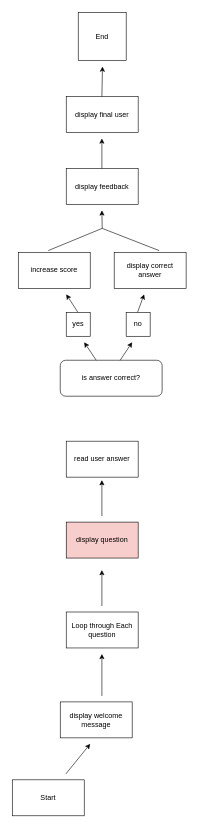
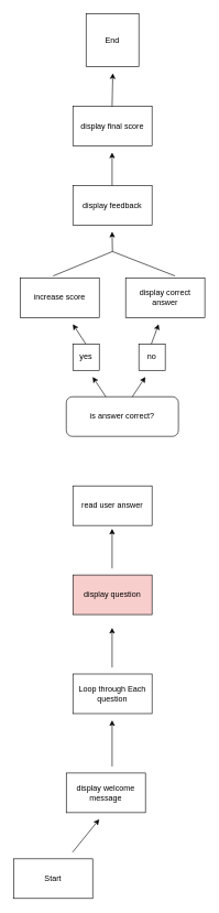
  <mxCell id="0" />
  <mxCell id="1" parent="0" />
  <mxCell id="2" value="Start" style="rounded=0;whiteSpace=wrap;html=1;" vertex="1" parent="1"><mxGeometry x="20" y="1300" width="120" height="60" as="geometry" /></mxCell>
  <mxCell id="3" value="" style="endArrow=classic;html=1;rounded=0;" edge="1" parent="1"><mxGeometry width="50" height="50" relative="1" as="geometry"><mxPoint x="109.5" y="1290" as="sourcePoint" /><mxPoint x="150" y="1240" as="targetPoint" /></mxGeometry></mxCell>
  <mxCell id="4" value="display welcome message" style="rounded=0;whiteSpace=wrap;html=1;" vertex="1" parent="1"><mxGeometry x="100" y="1170" width="120" height="60" as="geometry" /></mxCell>
  <mxCell id="5" value="Loop through Each question" style="rounded=0;whiteSpace=wrap;html=1;" vertex="1" parent="1"><mxGeometry x="110" y="1020" width="120" height="60" as="geometry" /></mxCell>
  <mxCell id="6" value="" style="endArrow=classic;html=1;rounded=0;" edge="1" parent="1"><mxGeometry width="50" height="50" relative="1" as="geometry"><mxPoint x="169.5" y="1160" as="sourcePoint" /><mxPoint x="169.5" y="1090" as="targetPoint" /></mxGeometry></mxCell>
  <mxCell id="7" value="display question" style="rounded=0;whiteSpace=wrap;html=1;fillColor=#f8cecc;" vertex="1" parent="1"><mxGeometry x="110" y="870" width="120" height="60" as="geometry" /></mxCell>
  <mxCell id="8" value="" style="endArrow=classic;html=1;rounded=0;" edge="1" parent="1"><mxGeometry width="50" height="50" relative="1" as="geometry"><mxPoint x="169.5" y="1010" as="sourcePoint" /><mxPoint x="169.5" y="950" as="targetPoint" /></mxGeometry></mxCell>
  <mxCell id="9" value="read user answer" style="rounded=0;whiteSpace=wrap;html=1;" vertex="1" parent="1"><mxGeometry x="110" y="735" width="120" height="60" as="geometry" /></mxCell>
  <mxCell id="10" value="" style="endArrow=classic;html=1;rounded=0;" edge="1" parent="1"><mxGeometry width="50" height="50" relative="1" as="geometry"><mxPoint x="169.5" y="860" as="sourcePoint" /><mxPoint x="169.5" y="800" as="targetPoint" /></mxGeometry></mxCell>
  <mxCell id="11" value="is answer correct?" style="rounded=1;whiteSpace=wrap;html=1;" vertex="1" parent="1"><mxGeometry x="100" y="600" width="170" height="60" as="geometry" /></mxCell>
  <mxCell id="12" value="" style="endArrow=classic;html=1;rounded=0;" edge="1" parent="1"><mxGeometry width="50" height="50" relative="1" as="geometry"><mxPoint x="200" y="600" as="sourcePoint" /><mxPoint x="220" y="570" as="targetPoint" /></mxGeometry></mxCell>
  <mxCell id="13" value="" style="endArrow=classic;html=1;rounded=0;" edge="1" parent="1"><mxGeometry width="50" height="50" relative="1" as="geometry"><mxPoint x="160" y="600" as="sourcePoint" /><mxPoint x="140" y="570" as="targetPoint" /></mxGeometry></mxCell>
  <mxCell id="14" value="yes" style="whiteSpace=wrap;html=1;aspect=fixed;" vertex="1" parent="1"><mxGeometry x="110" y="520" width="40" height="40" as="geometry" /></mxCell>
  <mxCell id="15" value="no" style="whiteSpace=wrap;html=1;aspect=fixed;" vertex="1" parent="1"><mxGeometry x="210" y="520" width="40" height="40" as="geometry" /></mxCell>
  <mxCell id="16" value="" style="endArrow=classic;html=1;rounded=0;" edge="1" parent="1"><mxGeometry width="50" height="50" relative="1" as="geometry"><mxPoint x="129.5" y="520" as="sourcePoint" /><mxPoint x="110" y="490" as="targetPoint" /></mxGeometry></mxCell>
  <mxCell id="17" value="" style="endArrow=classic;html=1;rounded=0;" edge="1" parent="1"><mxGeometry width="50" height="50" relative="1" as="geometry"><mxPoint x="229" y="520" as="sourcePoint" /><mxPoint x="240" y="490" as="targetPoint" /></mxGeometry></mxCell>
  <mxCell id="18" value="increase score" style="rounded=0;whiteSpace=wrap;html=1;" vertex="1" parent="1"><mxGeometry x="30" y="420" width="120" height="60" as="geometry" /></mxCell>
  <mxCell id="19" value="display correct answer" style="rounded=0;whiteSpace=wrap;html=1;" vertex="1" parent="1"><mxGeometry x="190" y="420" width="120" height="60" as="geometry" /></mxCell>
  <mxCell id="20" value="" style="endArrow=classic;html=1;rounded=0;" edge="1" parent="1"><mxGeometry width="50" height="50" relative="1" as="geometry"><mxPoint x="170" y="380" as="sourcePoint" /><mxPoint x="169.5" y="350" as="targetPoint" /></mxGeometry></mxCell>
  <mxCell id="21" value="" style="endArrow=none;html=1;rounded=0;entryX=0.625;entryY=-0.05;entryDx=0;entryDy=0;entryPerimeter=0;" edge="1" parent="1" target="19"><mxGeometry width="50" height="50" relative="1" as="geometry"><mxPoint x="80" y="417" as="sourcePoint" /><mxPoint x="310" y="320" as="targetPoint" /><Array as="points"><mxPoint x="170" y="380" /></Array></mxGeometry></mxCell>
  <mxCell id="22" value="display feedback" style="rounded=0;whiteSpace=wrap;html=1;" vertex="1" parent="1"><mxGeometry x="110" y="280" width="120" height="60" as="geometry" /></mxCell>
- <mxCell id="23" value="display final user" style="rounded=0;whiteSpace=wrap;html=1;" vertex="1" parent="1"><mxGeometry x="110" y="160" width="120" height="60" as="geometry" /></mxCell>
+ <mxCell id="23" value="display final score" style="rounded=0;whiteSpace=wrap;html=1;" vertex="1" parent="1"><mxGeometry x="110" y="160" width="120" height="60" as="geometry" /></mxCell>
  <mxCell id="24" value="" style="endArrow=classic;html=1;rounded=0;" edge="1" parent="1"><mxGeometry width="50" height="50" relative="1" as="geometry"><mxPoint x="169.5" y="280" as="sourcePoint" /><mxPoint x="169.5" y="230" as="targetPoint" /></mxGeometry></mxCell>
  <mxCell id="25" value="End" style="whiteSpace=wrap;html=1;aspect=fixed;" vertex="1" parent="1"><mxGeometry x="130" y="20" width="80" height="80" as="geometry" /></mxCell>
  <mxCell id="26" value="" style="endArrow=classic;html=1;rounded=0;" edge="1" parent="1"><mxGeometry width="50" height="50" relative="1" as="geometry"><mxPoint x="169.5" y="160" as="sourcePoint" /><mxPoint x="170.5" y="110" as="targetPoint" /></mxGeometry></mxCell>
